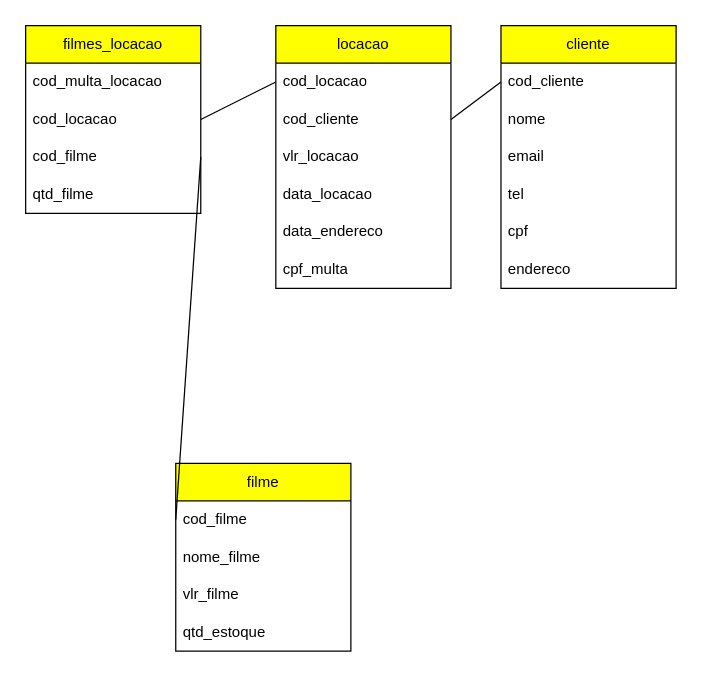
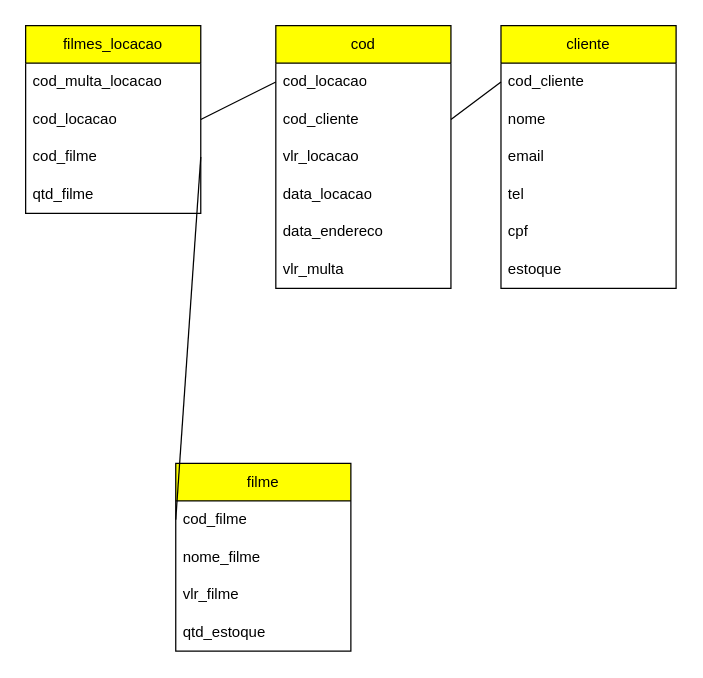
  <mxCell id="0" />
  <mxCell id="1" parent="0" />
- <mxCell id="2" value="locacao" style="swimlane;fontStyle=0;childLayout=stackLayout;horizontal=1;startSize=30;horizontalStack=0;resizeParent=1;resizeParentMax=0;resizeLast=0;collapsible=1;marginBottom=0;whiteSpace=wrap;html=1;fillColor=#FFFF00;" vertex="1" parent="1"><mxGeometry x="220" y="20" width="140" height="210" as="geometry" /></mxCell>
+ <mxCell id="2" value="cod" style="swimlane;fontStyle=0;childLayout=stackLayout;horizontal=1;startSize=30;horizontalStack=0;resizeParent=1;resizeParentMax=0;resizeLast=0;collapsible=1;marginBottom=0;whiteSpace=wrap;html=1;fillColor=#FFFF00;" vertex="1" parent="1"><mxGeometry x="220" y="20" width="140" height="210" as="geometry" /></mxCell>
  <mxCell id="3" value="cod_locacao" style="text;strokeColor=none;fillColor=none;align=left;verticalAlign=middle;spacingLeft=4;spacingRight=4;overflow=hidden;points=[[0,0.5],[1,0.5]];portConstraint=eastwest;rotatable=0;whiteSpace=wrap;html=1;" vertex="1" parent="2"><mxGeometry y="30" width="140" height="30" as="geometry" /></mxCell>
  <mxCell id="4" value="cod_cliente" style="text;strokeColor=none;fillColor=none;align=left;verticalAlign=middle;spacingLeft=4;spacingRight=4;overflow=hidden;points=[[0,0.5],[1,0.5]];portConstraint=eastwest;rotatable=0;whiteSpace=wrap;html=1;" vertex="1" parent="2"><mxGeometry y="60" width="140" height="30" as="geometry" /></mxCell>
  <mxCell id="5" value="vlr_locacao" style="text;strokeColor=none;fillColor=none;align=left;verticalAlign=middle;spacingLeft=4;spacingRight=4;overflow=hidden;points=[[0,0.5],[1,0.5]];portConstraint=eastwest;rotatable=0;whiteSpace=wrap;html=1;" vertex="1" parent="2"><mxGeometry y="90" width="140" height="30" as="geometry" /></mxCell>
  <mxCell id="6" value="data_locacao" style="text;strokeColor=none;fillColor=none;align=left;verticalAlign=middle;spacingLeft=4;spacingRight=4;overflow=hidden;points=[[0,0.5],[1,0.5]];portConstraint=eastwest;rotatable=0;whiteSpace=wrap;html=1;" vertex="1" parent="2"><mxGeometry y="120" width="140" height="30" as="geometry" /></mxCell>
  <mxCell id="7" value="data_endereco" style="text;strokeColor=none;fillColor=none;align=left;verticalAlign=middle;spacingLeft=4;spacingRight=4;overflow=hidden;points=[[0,0.5],[1,0.5]];portConstraint=eastwest;rotatable=0;whiteSpace=wrap;html=1;" vertex="1" parent="2"><mxGeometry y="150" width="140" height="30" as="geometry" /></mxCell>
- <mxCell id="8" value="cpf_multa" style="text;strokeColor=none;fillColor=none;align=left;verticalAlign=middle;spacingLeft=4;spacingRight=4;overflow=hidden;points=[[0,0.5],[1,0.5]];portConstraint=eastwest;rotatable=0;whiteSpace=wrap;html=1;" vertex="1" parent="2"><mxGeometry y="180" width="140" height="30" as="geometry" /></mxCell>
+ <mxCell id="8" value="vlr_multa" style="text;strokeColor=none;fillColor=none;align=left;verticalAlign=middle;spacingLeft=4;spacingRight=4;overflow=hidden;points=[[0,0.5],[1,0.5]];portConstraint=eastwest;rotatable=0;whiteSpace=wrap;html=1;" vertex="1" parent="2"><mxGeometry y="180" width="140" height="30" as="geometry" /></mxCell>
  <mxCell id="9" value="filme" style="swimlane;fontStyle=0;childLayout=stackLayout;horizontal=1;startSize=30;horizontalStack=0;resizeParent=1;resizeParentMax=0;resizeLast=0;collapsible=1;marginBottom=0;whiteSpace=wrap;html=1;fillColor=#FFFF00;" vertex="1" parent="1"><mxGeometry x="140" y="370" width="140" height="150" as="geometry" /></mxCell>
  <mxCell id="10" value="cod_filme" style="text;strokeColor=none;fillColor=none;align=left;verticalAlign=middle;spacingLeft=4;spacingRight=4;overflow=hidden;points=[[0,0.5],[1,0.5]];portConstraint=eastwest;rotatable=0;whiteSpace=wrap;html=1;" vertex="1" parent="9"><mxGeometry y="30" width="140" height="30" as="geometry" /></mxCell>
  <mxCell id="11" value="nome_filme" style="text;strokeColor=none;fillColor=none;align=left;verticalAlign=middle;spacingLeft=4;spacingRight=4;overflow=hidden;points=[[0,0.5],[1,0.5]];portConstraint=eastwest;rotatable=0;whiteSpace=wrap;html=1;" vertex="1" parent="9"><mxGeometry y="60" width="140" height="30" as="geometry" /></mxCell>
  <mxCell id="12" value="vlr_filme" style="text;strokeColor=none;fillColor=none;align=left;verticalAlign=middle;spacingLeft=4;spacingRight=4;overflow=hidden;points=[[0,0.5],[1,0.5]];portConstraint=eastwest;rotatable=0;whiteSpace=wrap;html=1;" vertex="1" parent="9"><mxGeometry y="90" width="140" height="30" as="geometry" /></mxCell>
  <mxCell id="13" value="qtd_estoque" style="text;strokeColor=none;fillColor=none;align=left;verticalAlign=middle;spacingLeft=4;spacingRight=4;overflow=hidden;points=[[0,0.5],[1,0.5]];portConstraint=eastwest;rotatable=0;whiteSpace=wrap;html=1;" vertex="1" parent="9"><mxGeometry y="120" width="140" height="30" as="geometry" /></mxCell>
  <mxCell id="14" value="cliente" style="swimlane;fontStyle=0;childLayout=stackLayout;horizontal=1;startSize=30;horizontalStack=0;resizeParent=1;resizeParentMax=0;resizeLast=0;collapsible=1;marginBottom=0;whiteSpace=wrap;html=1;fillColor=#FFFF00;" vertex="1" parent="1"><mxGeometry x="400" y="20" width="140" height="210" as="geometry" /></mxCell>
  <mxCell id="15" value="cod_cliente" style="text;strokeColor=none;fillColor=none;align=left;verticalAlign=middle;spacingLeft=4;spacingRight=4;overflow=hidden;points=[[0,0.5],[1,0.5]];portConstraint=eastwest;rotatable=0;whiteSpace=wrap;html=1;" vertex="1" parent="14"><mxGeometry y="30" width="140" height="30" as="geometry" /></mxCell>
  <mxCell id="16" value="nome" style="text;strokeColor=none;fillColor=none;align=left;verticalAlign=middle;spacingLeft=4;spacingRight=4;overflow=hidden;points=[[0,0.5],[1,0.5]];portConstraint=eastwest;rotatable=0;whiteSpace=wrap;html=1;" vertex="1" parent="14"><mxGeometry y="60" width="140" height="30" as="geometry" /></mxCell>
  <mxCell id="17" value="email" style="text;strokeColor=none;fillColor=none;align=left;verticalAlign=middle;spacingLeft=4;spacingRight=4;overflow=hidden;points=[[0,0.5],[1,0.5]];portConstraint=eastwest;rotatable=0;whiteSpace=wrap;html=1;" vertex="1" parent="14"><mxGeometry y="90" width="140" height="30" as="geometry" /></mxCell>
  <mxCell id="18" value="tel" style="text;strokeColor=none;fillColor=none;align=left;verticalAlign=middle;spacingLeft=4;spacingRight=4;overflow=hidden;points=[[0,0.5],[1,0.5]];portConstraint=eastwest;rotatable=0;whiteSpace=wrap;html=1;" vertex="1" parent="14"><mxGeometry y="120" width="140" height="30" as="geometry" /></mxCell>
  <mxCell id="19" value="cpf" style="text;strokeColor=none;fillColor=none;align=left;verticalAlign=middle;spacingLeft=4;spacingRight=4;overflow=hidden;points=[[0,0.5],[1,0.5]];portConstraint=eastwest;rotatable=0;whiteSpace=wrap;html=1;" vertex="1" parent="14"><mxGeometry y="150" width="140" height="30" as="geometry" /></mxCell>
- <mxCell id="20" value="endereco" style="text;strokeColor=none;fillColor=none;align=left;verticalAlign=middle;spacingLeft=4;spacingRight=4;overflow=hidden;points=[[0,0.5],[1,0.5]];portConstraint=eastwest;rotatable=0;whiteSpace=wrap;html=1;" vertex="1" parent="14"><mxGeometry y="180" width="140" height="30" as="geometry" /></mxCell>
+ <mxCell id="20" value="estoque" style="text;strokeColor=none;fillColor=none;align=left;verticalAlign=middle;spacingLeft=4;spacingRight=4;overflow=hidden;points=[[0,0.5],[1,0.5]];portConstraint=eastwest;rotatable=0;whiteSpace=wrap;html=1;" vertex="1" parent="14"><mxGeometry y="180" width="140" height="30" as="geometry" /></mxCell>
  <mxCell id="21" value="filmes_locacao" style="swimlane;fontStyle=0;childLayout=stackLayout;horizontal=1;startSize=30;horizontalStack=0;resizeParent=1;resizeParentMax=0;resizeLast=0;collapsible=1;marginBottom=0;whiteSpace=wrap;html=1;fillColor=#FFFF00;" vertex="1" parent="1"><mxGeometry x="20" y="20" width="140" height="150" as="geometry" /></mxCell>
  <mxCell id="22" value="cod_multa_locacao" style="text;strokeColor=none;fillColor=none;align=left;verticalAlign=middle;spacingLeft=4;spacingRight=4;overflow=hidden;points=[[0,0.5],[1,0.5]];portConstraint=eastwest;rotatable=0;whiteSpace=wrap;html=1;" vertex="1" parent="21"><mxGeometry y="30" width="140" height="30" as="geometry" /></mxCell>
  <mxCell id="23" value="cod_locacao" style="text;strokeColor=none;fillColor=none;align=left;verticalAlign=middle;spacingLeft=4;spacingRight=4;overflow=hidden;points=[[0,0.5],[1,0.5]];portConstraint=eastwest;rotatable=0;whiteSpace=wrap;html=1;" vertex="1" parent="21"><mxGeometry y="60" width="140" height="30" as="geometry" /></mxCell>
  <mxCell id="24" value="cod_filme" style="text;strokeColor=none;fillColor=none;align=left;verticalAlign=middle;spacingLeft=4;spacingRight=4;overflow=hidden;points=[[0,0.5],[1,0.5]];portConstraint=eastwest;rotatable=0;whiteSpace=wrap;html=1;" vertex="1" parent="21"><mxGeometry y="90" width="140" height="30" as="geometry" /></mxCell>
  <mxCell id="25" value="qtd_filme" style="text;strokeColor=none;fillColor=none;align=left;verticalAlign=middle;spacingLeft=4;spacingRight=4;overflow=hidden;points=[[0,0.5],[1,0.5]];portConstraint=eastwest;rotatable=0;whiteSpace=wrap;html=1;" vertex="1" parent="21"><mxGeometry y="120" width="140" height="30" as="geometry" /></mxCell>
  <mxCell id="26" value="" style="endArrow=none;html=1;rounded=0;entryX=0;entryY=0.5;entryDx=0;entryDy=0;exitX=1;exitY=0.5;exitDx=0;exitDy=0;" edge="1" parent="1" source="23" target="3"><mxGeometry width="50" height="50" relative="1" as="geometry"><mxPoint x="250" y="240" as="sourcePoint" /><mxPoint x="430" y="130" as="targetPoint" /></mxGeometry></mxCell>
  <mxCell id="27" value="" style="endArrow=none;html=1;rounded=0;entryX=0;entryY=0.5;entryDx=0;entryDy=0;exitX=1;exitY=0.5;exitDx=0;exitDy=0;" edge="1" parent="1" source="24" target="10"><mxGeometry width="50" height="50" relative="1" as="geometry"><mxPoint x="290" y="145" as="sourcePoint" /><mxPoint x="320" y="115" as="targetPoint" /></mxGeometry></mxCell>
  <mxCell id="28" value="" style="endArrow=none;html=1;rounded=0;entryX=0;entryY=0.5;entryDx=0;entryDy=0;exitX=1;exitY=0.5;exitDx=0;exitDy=0;" edge="1" parent="1" source="4" target="15"><mxGeometry width="50" height="50" relative="1" as="geometry"><mxPoint x="290" y="145" as="sourcePoint" /><mxPoint x="320" y="115" as="targetPoint" /></mxGeometry></mxCell>
